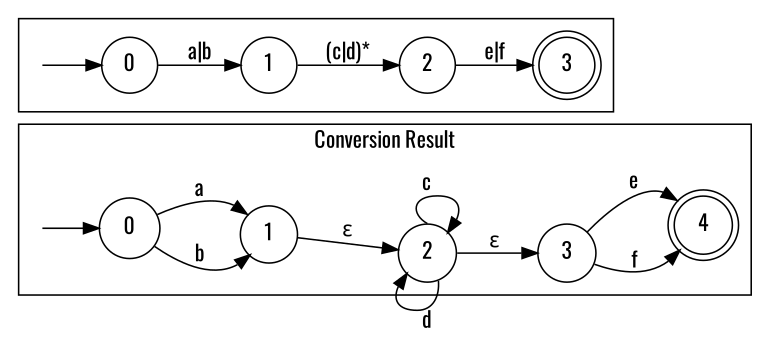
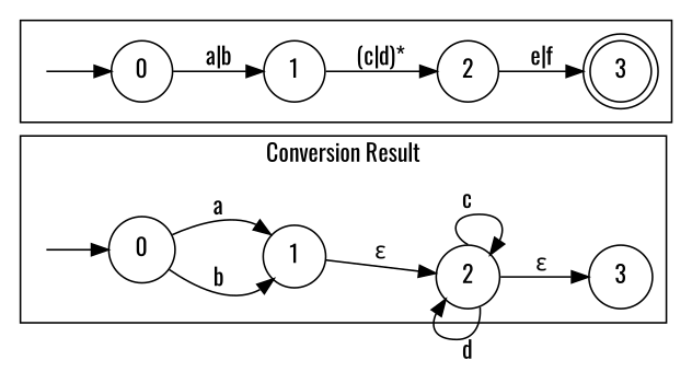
  digraph {
    compound=true
    rankdir=LR
    fontname=Oswald
    node [shape=circle fontname=Oswald]
    edge [fontname=Oswald]
-   " 4 " [shape=doublecircle]
    begin1 [fixedsize=true height=0.1 style=invis width=0.1]
    " 0 "
    " 1 "
    " 2 "
    " 3 "
    3 [shape=doublecircle]
    begin [fixedsize=true height=0.1 style=invis width=0.1]
    0
    1
    2
    subgraph cluster_1 {
      label="Conversion Result"
-     " 4 "
      begin1
      " 0 "
      " 1 "
      " 2 "
      " 3 "
    }
    subgraph cluster_2 {
      3
      begin
      0
      1
      2
    }
    begin1 -> " 0 "
    " 0 " -> " 1 " [headport=nw label=a]
    " 0 " -> " 1 " [headport=sw label=b]
    " 1 " -> " 2 " [label="ε"]
    " 2 " -> " 2 " [headport=ne label=c tailport=n]
    " 2 " -> " 2 " [headport=sw label=d tailport=we]
    " 2 " -> " 3 " [label="ε"]
-   " 3 " -> " 4 " [headport=nw label=e]
-   " 3 " -> " 4 " [headport=sw label=f]
    begin -> 0
    0 -> 1 [label="a|b"]
    1 -> 2 [label="(c|d)*"]
    2 -> 3 [label="e|f"]
  }
